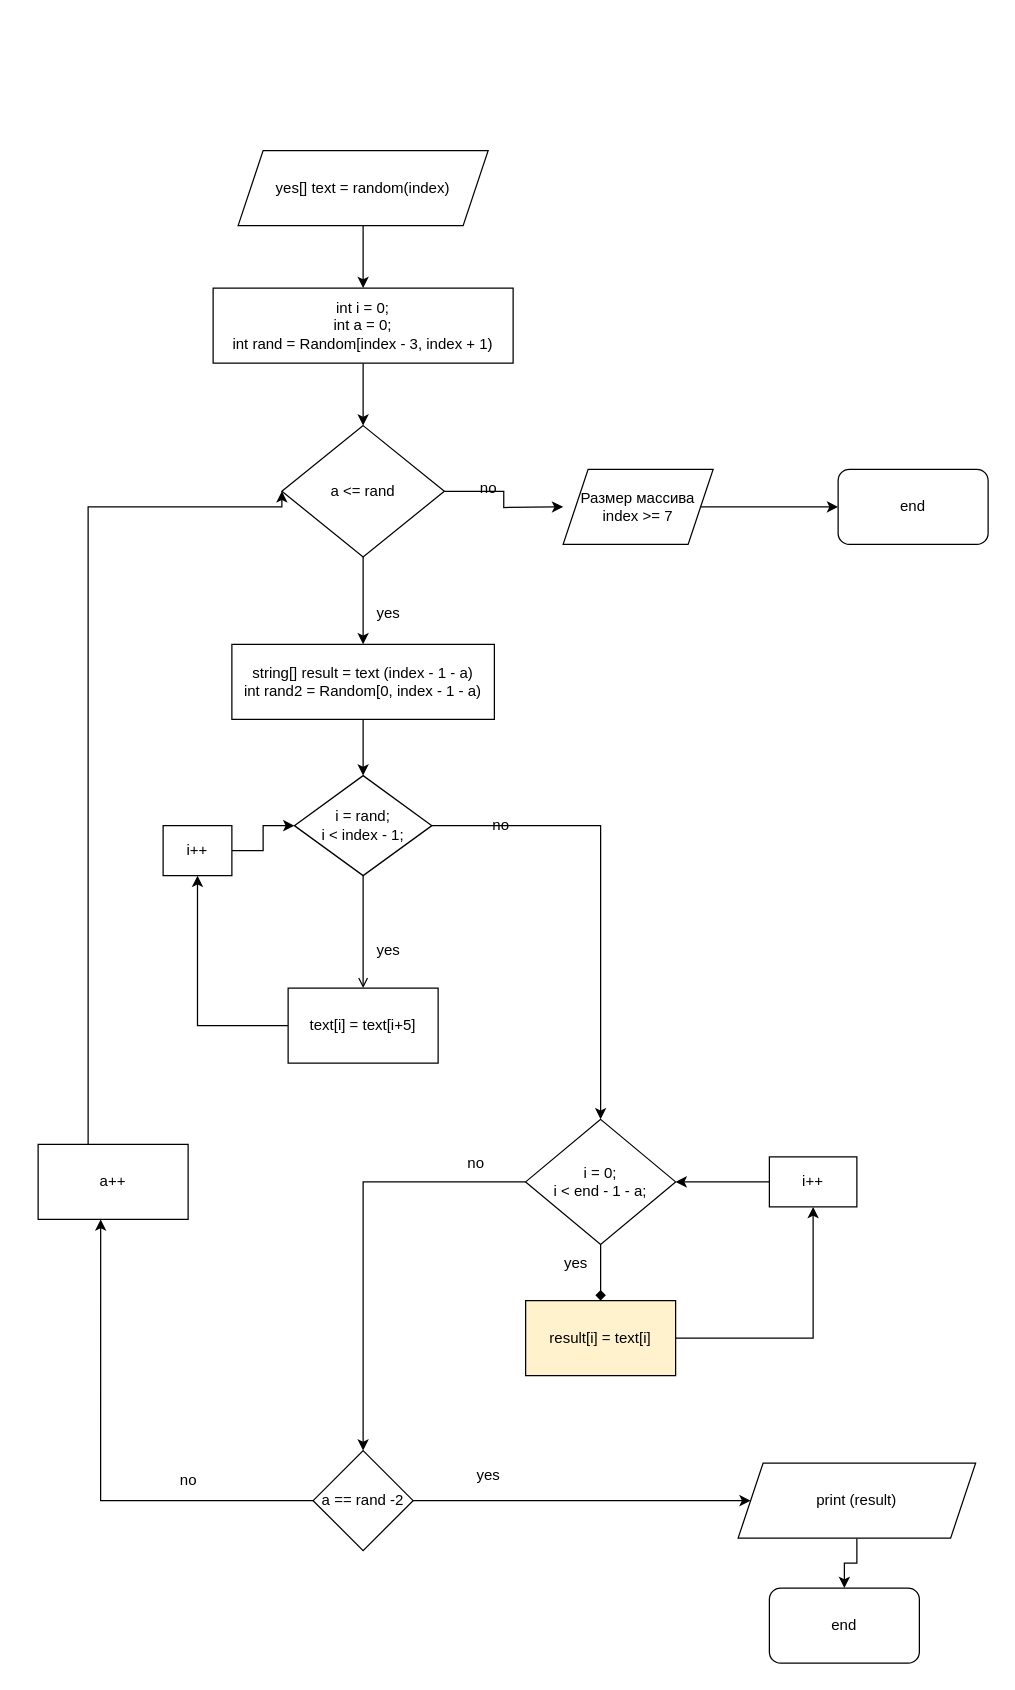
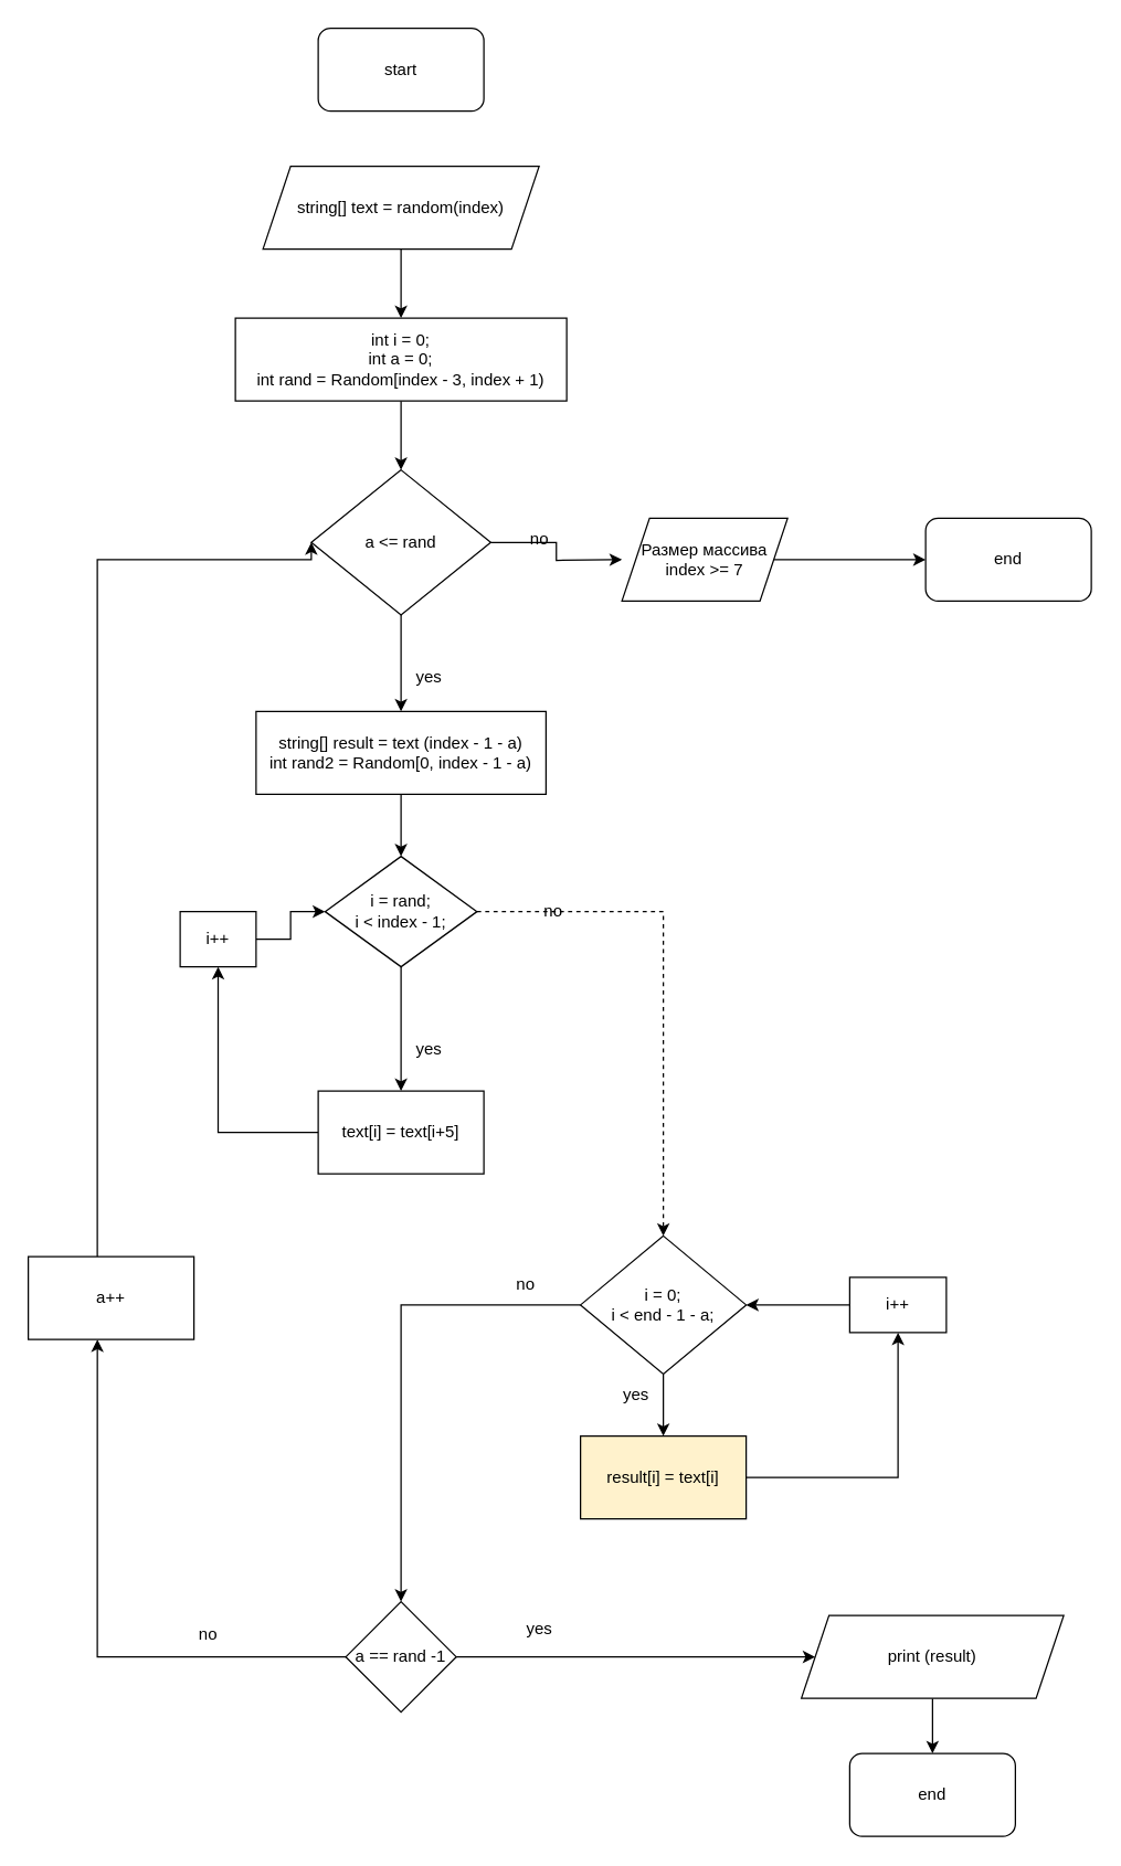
  <mxCell id="0" />
  <mxCell id="1" parent="0" />
  <mxCell id="2" style="edgeStyle=orthogonalEdgeStyle;rounded=0;orthogonalLoop=1;jettySize=auto;html=1;entryX=0.5;entryY=0;entryDx=0;entryDy=0;" edge="1" parent="1" source="3" target="25"><mxGeometry relative="1" as="geometry" /></mxCell>
- <mxCell id="3" value="yes[] text = random(index)" style="shape=parallelogram;perimeter=parallelogramPerimeter;whiteSpace=wrap;html=1;fixedSize=1;" vertex="1" parent="1"><mxGeometry x="190" y="120" width="200" height="60" as="geometry" /></mxCell>
+ <mxCell id="3" value="string[] text = random(index)" style="shape=parallelogram;perimeter=parallelogramPerimeter;whiteSpace=wrap;html=1;fixedSize=1;" vertex="1" parent="1"><mxGeometry x="190" y="120" width="200" height="60" as="geometry" /></mxCell>
  <mxCell id="4" style="edgeStyle=orthogonalEdgeStyle;rounded=0;orthogonalLoop=1;jettySize=auto;html=1;entryX=0.5;entryY=0;entryDx=0;entryDy=0;" edge="1" parent="1" source="6" target="23"><mxGeometry relative="1" as="geometry" /></mxCell>
  <mxCell id="5" style="edgeStyle=orthogonalEdgeStyle;rounded=0;orthogonalLoop=1;jettySize=auto;html=1;entryX=0;entryY=0.5;entryDx=0;entryDy=0;" edge="1" parent="1" source="6"><mxGeometry relative="1" as="geometry"><mxPoint x="450" y="405" as="targetPoint" /></mxGeometry></mxCell>
  <mxCell id="6" value="a &amp;lt;= rand" style="rhombus;whiteSpace=wrap;html=1;" vertex="1" parent="1"><mxGeometry x="225" y="340" width="130" height="105" as="geometry" /></mxCell>
  <mxCell id="7" style="edgeStyle=orthogonalEdgeStyle;rounded=0;orthogonalLoop=1;jettySize=auto;html=1;entryX=0.5;entryY=0;entryDx=0;entryDy=0;" edge="1" parent="1" source="8" target="33"><mxGeometry relative="1" as="geometry" /></mxCell>
- <mxCell id="8" value="print (result)" style="shape=parallelogram;perimeter=parallelogramPerimeter;whiteSpace=wrap;html=1;fixedSize=1;" vertex="1" parent="1"><mxGeometry x="590" y="1170" width="190" height="60" as="geometry" /></mxCell>
- <mxCell id="9" style="edgeStyle=orthogonalEdgeStyle;rounded=0;orthogonalLoop=1;jettySize=auto;html=1;entryX=0.5;entryY=0;entryDx=0;entryDy=0;endArrow=open;" edge="1" parent="1" source="11" target="21"><mxGeometry relative="1" as="geometry" /></mxCell>
- <mxCell id="10" style="edgeStyle=orthogonalEdgeStyle;rounded=0;orthogonalLoop=1;jettySize=auto;html=1;entryX=0.5;entryY=0;entryDx=0;entryDy=0;" edge="1" parent="1" source="11" target="13"><mxGeometry relative="1" as="geometry" /></mxCell>
+ <mxCell id="8" value="print (result)" style="shape=parallelogram;perimeter=parallelogramPerimeter;whiteSpace=wrap;html=1;fixedSize=1;" vertex="1" parent="1"><mxGeometry x="580" y="1170" width="190" height="60" as="geometry" /></mxCell>
+ <mxCell id="9" style="edgeStyle=orthogonalEdgeStyle;rounded=0;orthogonalLoop=1;jettySize=auto;html=1;entryX=0.5;entryY=0;entryDx=0;entryDy=0;" edge="1" parent="1" source="11" target="21"><mxGeometry relative="1" as="geometry" /></mxCell>
+ <mxCell id="10" style="edgeStyle=orthogonalEdgeStyle;rounded=0;orthogonalLoop=1;jettySize=auto;html=1;entryX=0.5;entryY=0;entryDx=0;entryDy=0;dashed=1;" edge="1" parent="1" source="11" target="13"><mxGeometry relative="1" as="geometry" /></mxCell>
  <mxCell id="11" value="i = rand;&lt;br&gt;i &amp;lt; index - 1;" style="rhombus;whiteSpace=wrap;html=1;" vertex="1" parent="1"><mxGeometry x="235" y="620" width="110" height="80" as="geometry" /></mxCell>
- <mxCell id="12" style="edgeStyle=orthogonalEdgeStyle;rounded=0;orthogonalLoop=1;jettySize=auto;html=1;entryX=0.5;entryY=0;entryDx=0;entryDy=0;endArrow=diamond;" edge="1" parent="1" source="13" target="19"><mxGeometry relative="1" as="geometry" /></mxCell>
+ <mxCell id="12" style="edgeStyle=orthogonalEdgeStyle;rounded=0;orthogonalLoop=1;jettySize=auto;html=1;entryX=0.5;entryY=0;entryDx=0;entryDy=0;" edge="1" parent="1" source="13" target="19"><mxGeometry relative="1" as="geometry" /></mxCell>
  <mxCell id="13" value="i = 0;&lt;br&gt;i &amp;lt; end - 1 - a;" style="rhombus;whiteSpace=wrap;html=1;" vertex="1" parent="1"><mxGeometry x="420" y="895" width="120" height="100" as="geometry" /></mxCell>
  <mxCell id="14" style="edgeStyle=orthogonalEdgeStyle;rounded=0;orthogonalLoop=1;jettySize=auto;html=1;entryX=0.417;entryY=1;entryDx=0;entryDy=0;entryPerimeter=0;" edge="1" parent="1" source="16" target="28"><mxGeometry relative="1" as="geometry" /></mxCell>
  <mxCell id="15" style="edgeStyle=orthogonalEdgeStyle;rounded=0;orthogonalLoop=1;jettySize=auto;html=1;entryX=0;entryY=0.5;entryDx=0;entryDy=0;" edge="1" parent="1" source="16" target="8"><mxGeometry relative="1" as="geometry" /></mxCell>
- <mxCell id="16" value="a == rand -2" style="rhombus;whiteSpace=wrap;html=1;" vertex="1" parent="1"><mxGeometry x="250" y="1160" width="80" height="80" as="geometry" /></mxCell>
+ <mxCell id="16" value="a == rand -1" style="rhombus;whiteSpace=wrap;html=1;" vertex="1" parent="1"><mxGeometry x="250" y="1160" width="80" height="80" as="geometry" /></mxCell>
  <mxCell id="17" style="edgeStyle=orthogonalEdgeStyle;rounded=0;orthogonalLoop=1;jettySize=auto;html=1;entryX=0.5;entryY=0;entryDx=0;entryDy=0;exitX=0;exitY=0.5;exitDx=0;exitDy=0;" edge="1" parent="1" source="13" target="16"><mxGeometry relative="1" as="geometry" /></mxCell>
  <mxCell id="18" style="edgeStyle=orthogonalEdgeStyle;rounded=0;orthogonalLoop=1;jettySize=auto;html=1;entryX=0.5;entryY=1;entryDx=0;entryDy=0;" edge="1" parent="1" source="19" target="38"><mxGeometry relative="1" as="geometry"><mxPoint x="650" y="1000" as="targetPoint" /></mxGeometry></mxCell>
  <mxCell id="19" value="result[i] = text[i]" style="rounded=0;whiteSpace=wrap;html=1;fillColor=#fff2cc;" vertex="1" parent="1"><mxGeometry x="420" y="1040" width="120" height="60" as="geometry" /></mxCell>
  <mxCell id="20" style="edgeStyle=orthogonalEdgeStyle;rounded=0;orthogonalLoop=1;jettySize=auto;html=1;entryX=0.5;entryY=1;entryDx=0;entryDy=0;" edge="1" parent="1" source="21" target="35"><mxGeometry relative="1" as="geometry" /></mxCell>
  <mxCell id="21" value="text[i] = text[i+5]" style="rounded=0;whiteSpace=wrap;html=1;" vertex="1" parent="1"><mxGeometry x="230" y="790" width="120" height="60" as="geometry" /></mxCell>
  <mxCell id="22" style="edgeStyle=orthogonalEdgeStyle;rounded=0;orthogonalLoop=1;jettySize=auto;html=1;entryX=0.5;entryY=0;entryDx=0;entryDy=0;" edge="1" parent="1" source="23" target="11"><mxGeometry relative="1" as="geometry" /></mxCell>
  <mxCell id="23" value="string[] result = text (index - 1 - a)&lt;br&gt;int rand2 = Random[0, index - 1 - a)" style="rounded=0;whiteSpace=wrap;html=1;" vertex="1" parent="1"><mxGeometry x="185" y="515" width="210" height="60" as="geometry" /></mxCell>
  <mxCell id="24" style="edgeStyle=orthogonalEdgeStyle;rounded=0;orthogonalLoop=1;jettySize=auto;html=1;entryX=0.5;entryY=0;entryDx=0;entryDy=0;" edge="1" parent="1" source="25" target="6"><mxGeometry relative="1" as="geometry" /></mxCell>
  <mxCell id="25" value="int i = 0;&lt;br&gt;int a = 0;&lt;br&gt;int rand = Random[index - 3, index + 1)" style="rounded=0;whiteSpace=wrap;html=1;" vertex="1" parent="1"><mxGeometry x="170" y="230" width="240" height="60" as="geometry" /></mxCell>
+ <mxCell id="26" value="start" style="rounded=1;whiteSpace=wrap;html=1;" vertex="1" parent="1"><mxGeometry x="230" y="20" width="120" height="60" as="geometry" /></mxCell>
  <mxCell id="27" style="edgeStyle=orthogonalEdgeStyle;rounded=0;orthogonalLoop=1;jettySize=auto;html=1;entryX=0;entryY=0.5;entryDx=0;entryDy=0;" edge="1" parent="1" source="28" target="6"><mxGeometry relative="1" as="geometry"><Array as="points"><mxPoint x="70" y="405" /></Array></mxGeometry></mxCell>
- <mxCell id="28" value="a++" style="rounded=0;whiteSpace=wrap;html=1;" vertex="1" parent="1"><mxGeometry x="30" y="915" width="120" height="60" as="geometry" /></mxCell>
+ <mxCell id="28" value="a++" style="rounded=0;whiteSpace=wrap;html=1;" vertex="1" parent="1"><mxGeometry x="20" y="910" width="120" height="60" as="geometry" /></mxCell>
  <mxCell id="29" value="no" style="text;html=1;align=center;verticalAlign=middle;resizable=0;points=[];autosize=1;strokeColor=none;fillColor=none;" vertex="1" parent="1"><mxGeometry x="130" y="1169" width="40" height="30" as="geometry" /></mxCell>
  <mxCell id="30" value="yes" style="text;html=1;align=center;verticalAlign=middle;resizable=0;points=[];autosize=1;strokeColor=none;fillColor=none;" vertex="1" parent="1"><mxGeometry x="290" y="475" width="40" height="30" as="geometry" /></mxCell>
  <mxCell id="31" value="yes" style="text;html=1;align=center;verticalAlign=middle;resizable=0;points=[];autosize=1;strokeColor=none;fillColor=none;" vertex="1" parent="1"><mxGeometry x="290" y="745" width="40" height="30" as="geometry" /></mxCell>
  <mxCell id="32" value="yes" style="text;html=1;align=center;verticalAlign=middle;resizable=0;points=[];autosize=1;strokeColor=none;fillColor=none;" vertex="1" parent="1"><mxGeometry x="370" y="1165" width="40" height="30" as="geometry" /></mxCell>
  <mxCell id="33" value="end" style="rounded=1;whiteSpace=wrap;html=1;" vertex="1" parent="1"><mxGeometry x="615" y="1270" width="120" height="60" as="geometry" /></mxCell>
  <mxCell id="34" style="edgeStyle=orthogonalEdgeStyle;rounded=0;orthogonalLoop=1;jettySize=auto;html=1;exitX=1;exitY=0.5;exitDx=0;exitDy=0;entryX=0;entryY=0.5;entryDx=0;entryDy=0;" edge="1" parent="1" source="35" target="11"><mxGeometry relative="1" as="geometry" /></mxCell>
  <mxCell id="35" value="i++" style="rounded=0;whiteSpace=wrap;html=1;" vertex="1" parent="1"><mxGeometry x="130" y="660" width="55" height="40" as="geometry" /></mxCell>
  <mxCell id="36" value="no" style="text;html=1;align=center;verticalAlign=middle;resizable=0;points=[];autosize=1;strokeColor=none;fillColor=none;" vertex="1" parent="1"><mxGeometry x="380" y="645" width="40" height="30" as="geometry" /></mxCell>
  <mxCell id="37" style="edgeStyle=orthogonalEdgeStyle;rounded=0;orthogonalLoop=1;jettySize=auto;html=1;entryX=1;entryY=0.5;entryDx=0;entryDy=0;" edge="1" parent="1" source="38" target="13"><mxGeometry relative="1" as="geometry" /></mxCell>
  <mxCell id="38" value="i++" style="rounded=0;whiteSpace=wrap;html=1;" vertex="1" parent="1"><mxGeometry x="615" y="925" width="70" height="40" as="geometry" /></mxCell>
  <mxCell id="39" value="yes" style="text;html=1;align=center;verticalAlign=middle;resizable=0;points=[];autosize=1;strokeColor=none;fillColor=none;" vertex="1" parent="1"><mxGeometry x="440" y="995" width="40" height="30" as="geometry" /></mxCell>
  <mxCell id="40" value="no" style="text;html=1;align=center;verticalAlign=middle;resizable=0;points=[];autosize=1;strokeColor=none;fillColor=none;" vertex="1" parent="1"><mxGeometry x="360" y="915" width="40" height="30" as="geometry" /></mxCell>
  <mxCell id="41" value="no" style="text;html=1;align=center;verticalAlign=middle;resizable=0;points=[];autosize=1;strokeColor=none;fillColor=none;" vertex="1" parent="1"><mxGeometry x="370" y="375" width="40" height="30" as="geometry" /></mxCell>
  <mxCell id="42" value="end" style="rounded=1;whiteSpace=wrap;html=1;" vertex="1" parent="1"><mxGeometry x="670" y="375" width="120" height="60" as="geometry" /></mxCell>
  <mxCell id="43" style="edgeStyle=orthogonalEdgeStyle;rounded=0;orthogonalLoop=1;jettySize=auto;html=1;entryX=0;entryY=0.5;entryDx=0;entryDy=0;" edge="1" parent="1" source="44" target="42"><mxGeometry relative="1" as="geometry" /></mxCell>
  <mxCell id="44" value="Размер массива index &amp;gt;= 7" style="shape=parallelogram;perimeter=parallelogramPerimeter;whiteSpace=wrap;html=1;fixedSize=1;" vertex="1" parent="1"><mxGeometry x="450" y="375" width="120" height="60" as="geometry" /></mxCell>
